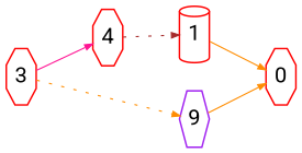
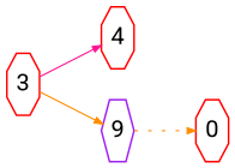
  digraph {
    fontname=Roboto
    rankdir=LR
    node [color=red fixedsize=true fontname=Roboto shape=octagon]
    edge [arrowsize=0.5 color=darkorange fontname=Roboto penwidth=0.75 style=bold]
    4 [width=.26]
-   1 [shape=cylinder width=.26]
    0 [width=.26]
    3 [width=.26]
    n5 [color=purple label=9 shape=hexagon width=.26]
-   4 -> 1 [color=brown style=dotted]
-   1 -> 0
    3 -> 4 [color=deeppink]
-   3 -> n5 [style=dotted]
-   n5 -> 0
+   3 -> n5
+   n5 -> 0 [style=dotted]
  }
